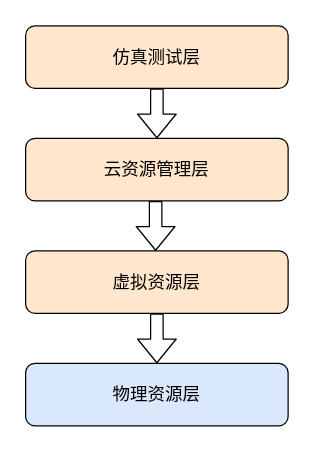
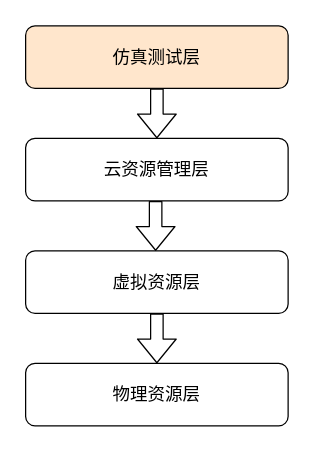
  <mxCell id="0" />
  <mxCell id="1" parent="0" />
  <mxCell id="2" value="&lt;span style=&quot;white-space: normal&quot;&gt;&lt;font style=&quot;font-size: 14px&quot;&gt;仿真测试层&lt;/font&gt;&lt;/span&gt;" style="rounded=1;whiteSpace=wrap;html=1;fillColor=#ffe6cc;" vertex="1" parent="1"><mxGeometry x="20" y="20" width="210" height="50" as="geometry" /></mxCell>
- <mxCell id="3" value="&lt;span style=&quot;white-space: normal&quot;&gt;&lt;font style=&quot;font-size: 14px&quot;&gt;物理资源层&lt;/font&gt;&lt;/span&gt;" style="rounded=1;whiteSpace=wrap;html=1;fillColor=#dae8fc;" vertex="1" parent="1"><mxGeometry x="20" y="290" width="210" height="50" as="geometry" /></mxCell>
- <mxCell id="4" value="&lt;font style=&quot;font-size: 14px&quot;&gt;云资源管理层&lt;/font&gt;" style="rounded=1;whiteSpace=wrap;html=1;fillColor=#ffe6cc;" vertex="1" parent="1"><mxGeometry x="20" y="110" width="210" height="50" as="geometry" /></mxCell>
- <mxCell id="5" value="&lt;span style=&quot;white-space: normal&quot;&gt;&lt;font style=&quot;font-size: 14px&quot;&gt;虚拟资源层&lt;/font&gt;&lt;/span&gt;" style="rounded=1;whiteSpace=wrap;html=1;fillColor=#ffe6cc;" vertex="1" parent="1"><mxGeometry x="20" y="200" width="210" height="50" as="geometry" /></mxCell>
+ <mxCell id="3" value="&lt;span style=&quot;white-space: normal&quot;&gt;&lt;font style=&quot;font-size: 14px&quot;&gt;物理资源层&lt;/font&gt;&lt;/span&gt;" style="rounded=1;whiteSpace=wrap;html=1;" vertex="1" parent="1"><mxGeometry x="20" y="290" width="210" height="50" as="geometry" /></mxCell>
+ <mxCell id="4" value="&lt;font style=&quot;font-size: 14px&quot;&gt;云资源管理层&lt;/font&gt;" style="rounded=1;whiteSpace=wrap;html=1;" vertex="1" parent="1"><mxGeometry x="20" y="110" width="210" height="50" as="geometry" /></mxCell>
+ <mxCell id="5" value="&lt;span style=&quot;white-space: normal&quot;&gt;&lt;font style=&quot;font-size: 14px&quot;&gt;虚拟资源层&lt;/font&gt;&lt;/span&gt;" style="rounded=1;whiteSpace=wrap;html=1;" vertex="1" parent="1"><mxGeometry x="20" y="200" width="210" height="50" as="geometry" /></mxCell>
  <mxCell id="6" value="" style="shape=flexArrow;endArrow=classic;html=1;" edge="1" parent="1"><mxGeometry width="50" height="50" relative="1" as="geometry"><mxPoint x="125" y="70" as="sourcePoint" /><mxPoint x="125" y="110" as="targetPoint" /></mxGeometry></mxCell>
  <mxCell id="7" value="" style="shape=flexArrow;endArrow=classic;html=1;" edge="1" parent="1"><mxGeometry width="50" height="50" relative="1" as="geometry"><mxPoint x="125" y="250" as="sourcePoint" /><mxPoint x="125" y="290" as="targetPoint" /></mxGeometry></mxCell>
  <mxCell id="8" value="" style="shape=flexArrow;endArrow=classic;html=1;" edge="1" parent="1"><mxGeometry width="50" height="50" relative="1" as="geometry"><mxPoint x="124" y="160" as="sourcePoint" /><mxPoint x="124" y="200" as="targetPoint" /></mxGeometry></mxCell>
